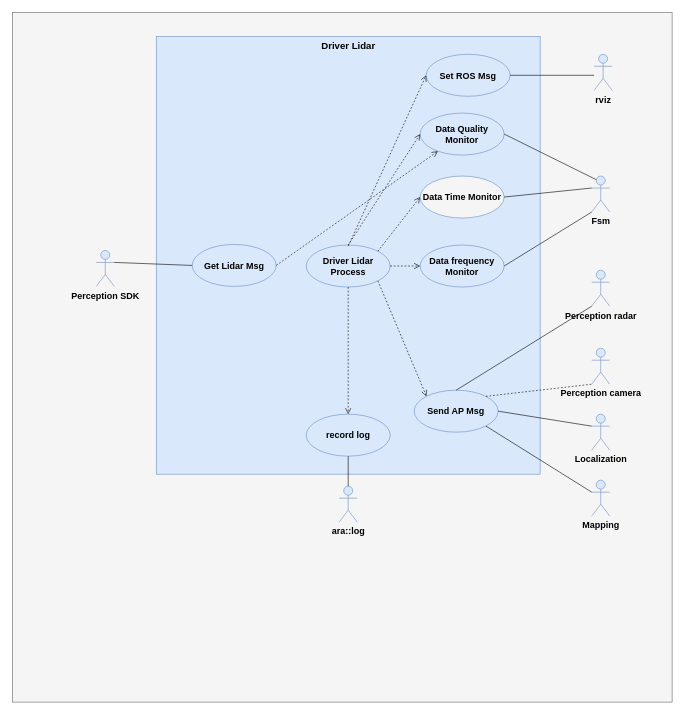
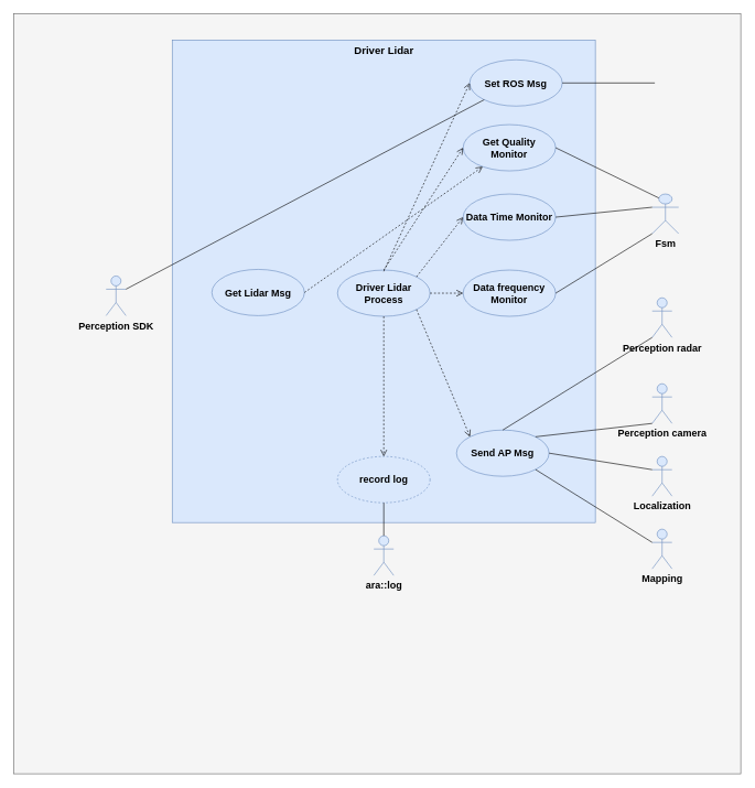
  <mxCell id="0" />
  <mxCell id="1" parent="0" />
  <mxCell id="2" value="" style="html=1;fillColor=#f5f5f5;fontColor=#333333;strokeColor=#666666;" vertex="1" parent="1"><mxGeometry x="20" width="1100" height="1150" as="geometry" y="20" /></mxCell>
  <mxCell id="3" value="Driver Lidar" style="html=1;fillColor=#dae8fc;strokeColor=#6c8ebf;fontStyle=1;horizontal=1;verticalAlign=top;fontSize=16;" vertex="1" parent="1"><mxGeometry x="260" y="60" width="640" height="730" as="geometry" /></mxCell>
  <mxCell id="4" value="Driver Lidar Process" style="ellipse;whiteSpace=wrap;html=1;fontSize=15;fillColor=#dae8fc;strokeColor=#6c8ebf;fontStyle=1" vertex="1" parent="1"><mxGeometry x="510" y="408" width="140" height="70" as="geometry" /></mxCell>
- <mxCell id="5" value="Data Quality Monitor" style="ellipse;whiteSpace=wrap;html=1;fontSize=15;fillColor=#dae8fc;strokeColor=#6c8ebf;fontStyle=1" vertex="1" parent="1"><mxGeometry x="700" y="188" width="140" height="70" as="geometry" /></mxCell>
+ <mxCell id="5" value="Get Quality Monitor" style="ellipse;whiteSpace=wrap;html=1;fontSize=15;fillColor=#dae8fc;strokeColor=#6c8ebf;fontStyle=1" vertex="1" parent="1"><mxGeometry x="700" y="188" width="140" height="70" as="geometry" /></mxCell>
  <mxCell id="6" value="Get Lidar Msg" style="ellipse;whiteSpace=wrap;html=1;fontSize=15;fillColor=#dae8fc;strokeColor=#6c8ebf;fontStyle=1" vertex="1" parent="1"><mxGeometry x="320" y="407" width="140" height="70" as="geometry" /></mxCell>
- <mxCell id="7" value="Fsm" style="shape=umlActor;verticalLabelPosition=bottom;verticalAlign=top;html=1;fillColor=#dae8fc;strokeColor=#6c8ebf;fontStyle=1;fontSize=15;" vertex="1" parent="1"><mxGeometry x="986" y="293" width="30" height="60" as="geometry" /></mxCell>
+ <mxCell id="7" value="Fsm" style="shape=umlActor;verticalLabelPosition=bottom;verticalAlign=top;html=1;fillColor=#dae8fc;strokeColor=#6c8ebf;fontStyle=1;fontSize=15;" vertex="1" parent="1"><mxGeometry x="986" y="293" width="40" height="60" as="geometry" /></mxCell>
  <mxCell id="8" value="&lt;span&gt;Perception SDK&lt;/span&gt;" style="shape=umlActor;verticalLabelPosition=bottom;verticalAlign=top;html=1;fillColor=#dae8fc;strokeColor=#6c8ebf;fontStyle=1;fontSize=15;" vertex="1" parent="1"><mxGeometry x="160" y="417" width="30" height="60" as="geometry" /></mxCell>
- <mxCell id="9" value="Data Time Monitor" style="ellipse;whiteSpace=wrap;html=1;fontSize=15;fillColor=#f5f5f5;strokeColor=#6c8ebf;fontStyle=1;" vertex="1" parent="1"><mxGeometry x="700" y="293" width="140" height="70" as="geometry" /></mxCell>
+ <mxCell id="9" value="Data Time Monitor" style="ellipse;whiteSpace=wrap;html=1;fontSize=15;fillColor=#dae8fc;strokeColor=#6c8ebf;fontStyle=1" vertex="1" parent="1"><mxGeometry x="700" y="293" width="140" height="70" as="geometry" /></mxCell>
  <mxCell id="10" value="Data frequency Monitor" style="ellipse;whiteSpace=wrap;html=1;fontSize=15;fillColor=#dae8fc;strokeColor=#6c8ebf;fontStyle=1" vertex="1" parent="1"><mxGeometry x="700" y="408" width="140" height="70" as="geometry" /></mxCell>
  <mxCell id="11" value="Send AP Msg" style="ellipse;whiteSpace=wrap;html=1;fontSize=15;fillColor=#dae8fc;strokeColor=#6c8ebf;fontStyle=1" vertex="1" parent="1"><mxGeometry x="690" y="650" width="140" height="70" as="geometry" /></mxCell>
- <mxCell id="12" value="record log" style="ellipse;whiteSpace=wrap;html=1;fontSize=15;fillColor=#dae8fc;strokeColor=#6c8ebf;fontStyle=1" vertex="1" parent="1"><mxGeometry x="510" y="690" width="140" height="70" as="geometry" /></mxCell>
+ <mxCell id="12" value="record log" style="ellipse;whiteSpace=wrap;html=1;fontSize=15;fillColor=#dae8fc;strokeColor=#6c8ebf;fontStyle=1;dashed=1;" vertex="1" parent="1"><mxGeometry x="510" y="690" width="140" height="70" as="geometry" /></mxCell>
  <mxCell id="13" value="ara::log" style="shape=umlActor;verticalLabelPosition=bottom;verticalAlign=top;html=1;fillColor=#dae8fc;strokeColor=#6c8ebf;fontStyle=1;fontSize=15;" vertex="1" parent="1"><mxGeometry x="565" y="810" width="30" height="60" as="geometry" /></mxCell>
  <mxCell id="14" value="" style="html=1;verticalAlign=bottom;endArrow=open;dashed=1;endSize=8;rounded=0;fontSize=15;exitX=1;exitY=0.5;exitDx=0;exitDy=0;" edge="1" parent="1" source="6" target="5"><mxGeometry relative="1" as="geometry"><mxPoint x="470" y="338" as="sourcePoint" /><mxPoint x="590" y="418" as="targetPoint" /></mxGeometry></mxCell>
  <mxCell id="15" value="" style="html=1;verticalAlign=bottom;endArrow=open;dashed=1;endSize=8;rounded=0;fontSize=15;entryX=0;entryY=0.5;entryDx=0;entryDy=0;exitX=0.5;exitY=0;exitDx=0;exitDy=0;" edge="1" parent="1" source="4" target="5"><mxGeometry relative="1" as="geometry"><mxPoint x="590" y="418" as="sourcePoint" /><mxPoint x="470" y="228" as="targetPoint" /></mxGeometry></mxCell>
  <mxCell id="16" value="" style="html=1;verticalAlign=bottom;endArrow=open;dashed=1;endSize=8;rounded=0;fontSize=15;entryX=0;entryY=0.5;entryDx=0;entryDy=0;exitX=1;exitY=0;exitDx=0;exitDy=0;" edge="1" parent="1" source="4" target="9"><mxGeometry relative="1" as="geometry"><mxPoint x="590" y="418" as="sourcePoint" /><mxPoint x="710" y="233" as="targetPoint" /></mxGeometry></mxCell>
  <mxCell id="17" value="" style="html=1;verticalAlign=bottom;endArrow=open;dashed=1;endSize=8;rounded=0;fontSize=15;entryX=0;entryY=0.5;entryDx=0;entryDy=0;exitX=1;exitY=0.5;exitDx=0;exitDy=0;" edge="1" parent="1" source="4" target="10"><mxGeometry relative="1" as="geometry"><mxPoint x="640.005" y="428.508" as="sourcePoint" /><mxPoint x="710" y="338" as="targetPoint" /></mxGeometry></mxCell>
  <mxCell id="18" value="" style="html=1;verticalAlign=bottom;endArrow=open;dashed=1;endSize=8;rounded=0;fontSize=15;entryX=0;entryY=0;entryDx=0;entryDy=0;exitX=1;exitY=1;exitDx=0;exitDy=0;" edge="1" parent="1" source="4" target="11"><mxGeometry relative="1" as="geometry"><mxPoint x="660" y="453" as="sourcePoint" /><mxPoint x="710" y="453" as="targetPoint" /></mxGeometry></mxCell>
  <mxCell id="19" value="" style="html=1;verticalAlign=bottom;endArrow=open;dashed=1;endSize=8;rounded=0;fontSize=15;exitX=0.5;exitY=1;exitDx=0;exitDy=0;" edge="1" parent="1" source="4" target="12"><mxGeometry relative="1" as="geometry"><mxPoint x="580" y="477" as="sourcePoint" /><mxPoint x="710" y="542" as="targetPoint" /></mxGeometry></mxCell>
  <mxCell id="20" value="Set ROS Msg" style="ellipse;whiteSpace=wrap;html=1;fontSize=15;fillColor=#dae8fc;strokeColor=#6c8ebf;fontStyle=1" vertex="1" parent="1"><mxGeometry x="710" y="90" width="140" height="70" as="geometry" /></mxCell>
- <mxCell id="21" value="&lt;span style=&quot;&quot;&gt;rviz&lt;/span&gt;" style="shape=umlActor;verticalLabelPosition=bottom;verticalAlign=top;html=1;fillColor=#dae8fc;strokeColor=#6c8ebf;fontStyle=1;fontSize=15;" vertex="1" parent="1"><mxGeometry x="990" y="90" width="30" height="60" as="geometry" /></mxCell>
  <mxCell id="22" value="" style="line;strokeWidth=1;fillColor=none;align=left;verticalAlign=middle;spacingTop=-1;spacingLeft=3;spacingRight=3;rotatable=0;labelPosition=right;points=[];portConstraint=eastwest;fontSize=15;" vertex="1" parent="1"><mxGeometry x="850" y="121" width="140" height="8" as="geometry" /></mxCell>
  <mxCell id="23" value="" style="html=1;verticalAlign=bottom;endArrow=open;dashed=1;endSize=8;rounded=0;fontSize=15;entryX=0;entryY=0.5;entryDx=0;entryDy=0;" edge="1" parent="1" target="20"><mxGeometry relative="1" as="geometry"><mxPoint x="580" y="410" as="sourcePoint" /><mxPoint x="470" y="135" as="targetPoint" /></mxGeometry></mxCell>
  <mxCell id="24" value="" style="endArrow=none;html=1;rounded=0;exitX=1;exitY=0.5;exitDx=0;exitDy=0;entryX=0.25;entryY=0.1;entryDx=0;entryDy=0;entryPerimeter=0;" edge="1" parent="1" source="5" target="7"><mxGeometry width="50" height="50" relative="1" as="geometry"><mxPoint x="950" y="320" as="sourcePoint" /><mxPoint x="1000" y="270" as="targetPoint" /></mxGeometry></mxCell>
  <mxCell id="25" value="" style="endArrow=none;html=1;rounded=0;exitX=1;exitY=0.5;exitDx=0;exitDy=0;entryX=0;entryY=0.333;entryDx=0;entryDy=0;entryPerimeter=0;" edge="1" parent="1" source="9" target="7"><mxGeometry width="50" height="50" relative="1" as="geometry"><mxPoint x="850" y="233" as="sourcePoint" /><mxPoint x="1004" y="309" as="targetPoint" /></mxGeometry></mxCell>
  <mxCell id="26" value="" style="endArrow=none;html=1;rounded=0;exitX=1;exitY=0.5;exitDx=0;exitDy=0;entryX=0;entryY=1;entryDx=0;entryDy=0;entryPerimeter=0;" edge="1" parent="1" source="10" target="7"><mxGeometry width="50" height="50" relative="1" as="geometry"><mxPoint x="850" y="338" as="sourcePoint" /><mxPoint x="996" y="323" as="targetPoint" /></mxGeometry></mxCell>
  <mxCell id="27" value="" style="endArrow=none;html=1;rounded=0;exitX=0.5;exitY=1;exitDx=0;exitDy=0;entryX=0.5;entryY=0;entryDx=0;entryDy=0;entryPerimeter=0;" edge="1" parent="1" source="12" target="13"><mxGeometry width="50" height="50" relative="1" as="geometry"><mxPoint x="850" y="453" as="sourcePoint" /><mxPoint x="996" y="363" as="targetPoint" /></mxGeometry></mxCell>
- <mxCell id="28" value="" style="endArrow=none;html=1;rounded=0;exitX=1;exitY=0.333;exitDx=0;exitDy=0;entryX=0;entryY=0.5;entryDx=0;entryDy=0;exitPerimeter=0;" edge="1" parent="1" source="8" target="6"><mxGeometry width="50" height="50" relative="1" as="geometry"><mxPoint x="590" y="770" as="sourcePoint" /><mxPoint x="590" y="910" as="targetPoint" /></mxGeometry></mxCell>
+ <mxCell id="28" value="" style="endArrow=none;html=1;rounded=0;exitX=1;exitY=0.333;exitDx=0;exitDy=0;exitPerimeter=0;" edge="1" parent="1" source="8" target="20"><mxGeometry width="50" height="50" relative="1" as="geometry"><mxPoint x="590" y="770" as="sourcePoint" /><mxPoint x="590" y="910" as="targetPoint" /></mxGeometry></mxCell>
  <mxCell id="29" value="Perception radar" style="shape=umlActor;verticalLabelPosition=bottom;verticalAlign=top;html=1;fillColor=#dae8fc;strokeColor=#6c8ebf;fontStyle=1;fontSize=15;" vertex="1" parent="1"><mxGeometry x="986" y="450" width="30" height="60" as="geometry" /></mxCell>
  <mxCell id="30" value="Perception camera" style="shape=umlActor;verticalLabelPosition=bottom;verticalAlign=top;html=1;fillColor=#dae8fc;strokeColor=#6c8ebf;fontStyle=1;fontSize=15;" vertex="1" parent="1"><mxGeometry x="986" y="580" width="30" height="60" as="geometry" /></mxCell>
  <mxCell id="31" value="Localization" style="shape=umlActor;verticalLabelPosition=bottom;verticalAlign=top;html=1;fillColor=#dae8fc;strokeColor=#6c8ebf;fontStyle=1;fontSize=15;" vertex="1" parent="1"><mxGeometry x="986" y="690" width="30" height="60" as="geometry" /></mxCell>
  <mxCell id="32" value="Mapping" style="shape=umlActor;verticalLabelPosition=bottom;verticalAlign=top;html=1;fillColor=#dae8fc;strokeColor=#6c8ebf;fontStyle=1;fontSize=15;" vertex="1" parent="1"><mxGeometry x="986" y="800" width="30" height="60" as="geometry" /></mxCell>
  <mxCell id="33" value="" style="endArrow=none;html=1;rounded=0;exitX=0.5;exitY=0;exitDx=0;exitDy=0;entryX=0;entryY=1;entryDx=0;entryDy=0;entryPerimeter=0;" edge="1" parent="1" source="11" target="29"><mxGeometry width="50" height="50" relative="1" as="geometry"><mxPoint x="590" y="770" as="sourcePoint" /><mxPoint x="590" y="910" as="targetPoint" /></mxGeometry></mxCell>
- <mxCell id="34" value="" style="endArrow=none;html=1;rounded=0;exitX=1;exitY=0;exitDx=0;exitDy=0;entryX=0;entryY=1;entryDx=0;entryDy=0;entryPerimeter=0;dashed=1;" edge="1" parent="1" source="11" target="30"><mxGeometry width="50" height="50" relative="1" as="geometry"><mxPoint x="770" y="660" as="sourcePoint" /><mxPoint x="996" y="520" as="targetPoint" /></mxGeometry></mxCell>
+ <mxCell id="34" value="" style="endArrow=none;html=1;rounded=0;exitX=1;exitY=0;exitDx=0;exitDy=0;entryX=0;entryY=1;entryDx=0;entryDy=0;entryPerimeter=0;" edge="1" parent="1" source="11" target="30"><mxGeometry width="50" height="50" relative="1" as="geometry"><mxPoint x="770" y="660" as="sourcePoint" /><mxPoint x="996" y="520" as="targetPoint" /></mxGeometry></mxCell>
  <mxCell id="35" value="" style="endArrow=none;html=1;rounded=0;exitX=1;exitY=0.5;exitDx=0;exitDy=0;entryX=0;entryY=0.333;entryDx=0;entryDy=0;entryPerimeter=0;" edge="1" parent="1" source="11" target="31"><mxGeometry width="50" height="50" relative="1" as="geometry"><mxPoint x="819" y="670" as="sourcePoint" /><mxPoint x="996" y="650" as="targetPoint" /></mxGeometry></mxCell>
  <mxCell id="36" value="" style="endArrow=none;html=1;rounded=0;exitX=1;exitY=1;exitDx=0;exitDy=0;entryX=0;entryY=0.333;entryDx=0;entryDy=0;entryPerimeter=0;" edge="1" parent="1" source="11" target="32"><mxGeometry width="50" height="50" relative="1" as="geometry"><mxPoint x="840" y="695" as="sourcePoint" /><mxPoint x="996" y="720" as="targetPoint" /></mxGeometry></mxCell>
